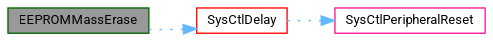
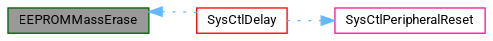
  digraph {
    fontname=Roboto
    rankdir=LR
    node [fillcolor=white fontname=Roboto fontsize=10 shape=box style=filled]
    edge [color=steelblue1 fontname=Roboto fontsize=10 labelfontname=Helvetica labelfontsize=10 style=dotted]
    n1 [color=darkgreen fillcolor=grey60 fontcolor=black height=0.2 label=EEPROMMassErase width=0.4]
    n2 [color=red height=0.2 label=SysCtlDelay width=0.4]
    n3 [color=deeppink height=0.2 label=SysCtlPeripheralReset width=0.4]
-   n1 -> n2
+   n2 -> n1
    n2 -> n3
  }
